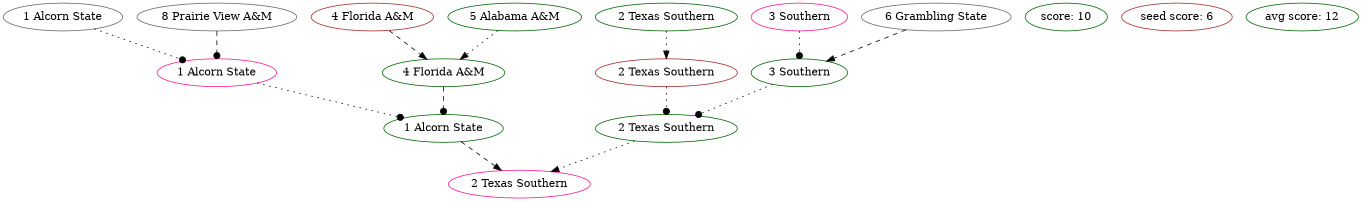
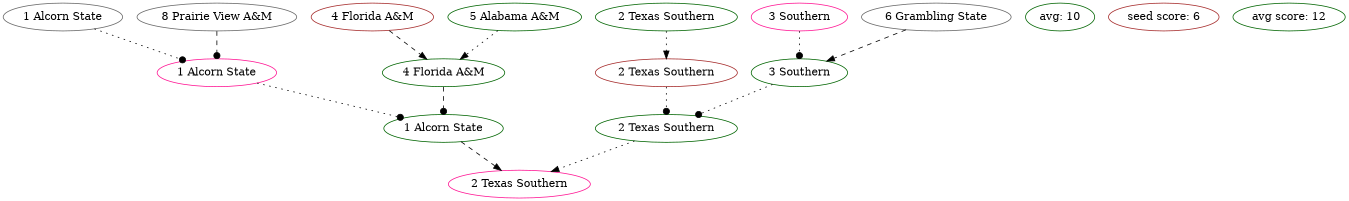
  digraph {
    rankdir=TB
    node [color=darkgreen]
    edge [arrowhead=dot style=dotted]
    n1 [color=deeppink label="2 Texas Southern"]
    n2 [label="1 Alcorn State"]
    n3 [color=deeppink label="1 Alcorn State"]
    n4 [color=gray40 label="1 Alcorn State"]
    n5 [color=gray40 label="8 Prairie View A&M"]
    n6 [label="4 Florida A&M"]
    n7 [color=brown label="4 Florida A&M"]
    n8 [label="5 Alabama A&M"]
    n9 [label="2 Texas Southern"]
    n10 [color=brown label="2 Texas Southern"]
    n11 [label="2 Texas Southern"]
    n12 [label="3 Southern"]
    n13 [color=deeppink label="3 Southern"]
    n14 [color=gray40 label="6 Grambling State"]
-   n15 [label="score: 10"]
+   n15 [label="avg: 10"]
    n16 [color=brown label="seed score: 6"]
    n17 [label="avg score: 12"]
    n2 -> n1 [arrowhead=normal style=dashed]
    n3 -> n2
    n4 -> n3
    n5 -> n3 [style=dashed]
    n6 -> n2 [style=dashed]
    n7 -> n6 [arrowhead=normal style=dashed]
    n8 -> n6 [arrowhead=normal]
    n9 -> n1 [arrowhead=normal]
    n10 -> n9
    n11 -> n10 [arrowhead=normal]
    n12 -> n9
    n13 -> n12
    n14 -> n12 [arrowhead=normal style=dashed]
  }
